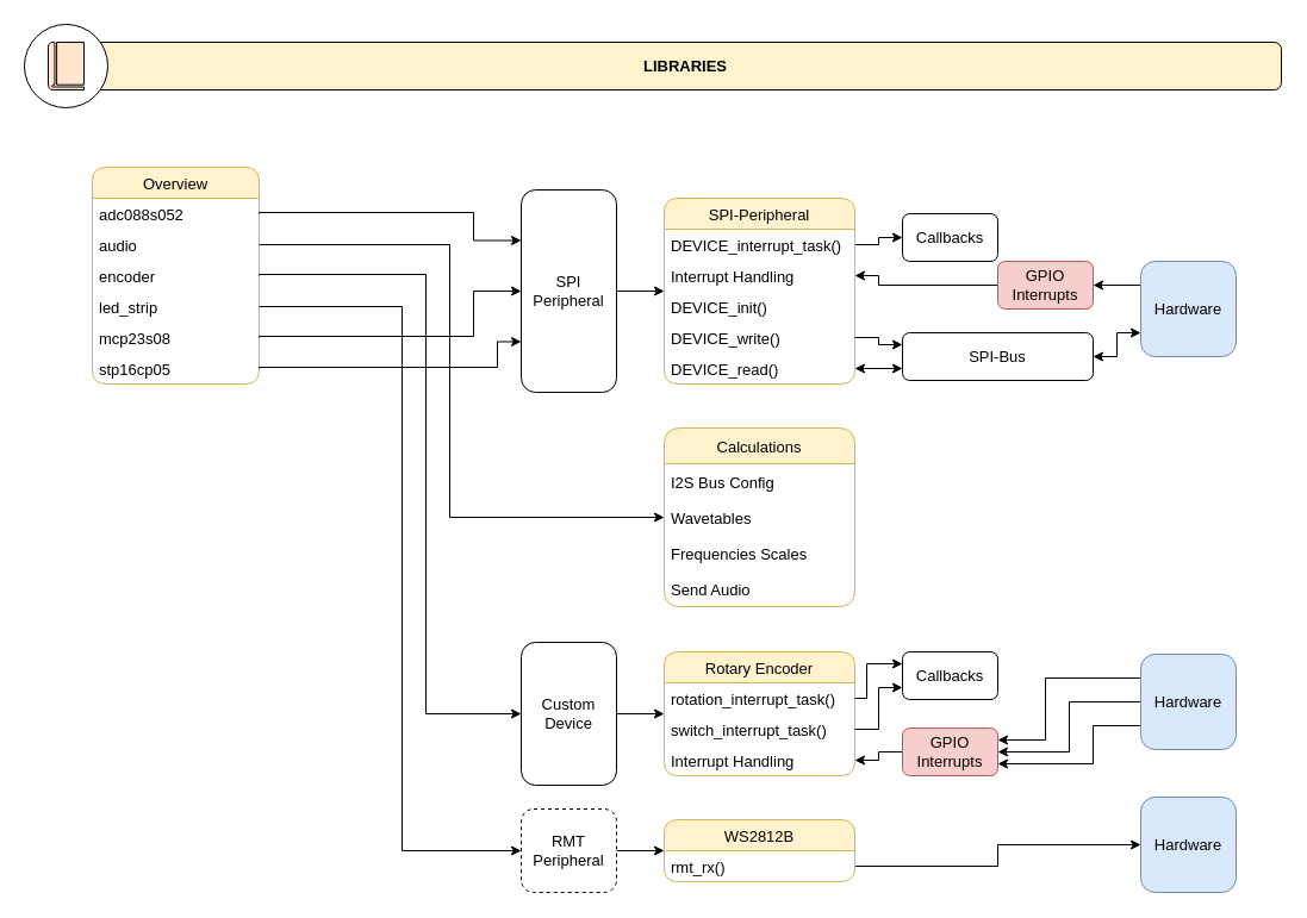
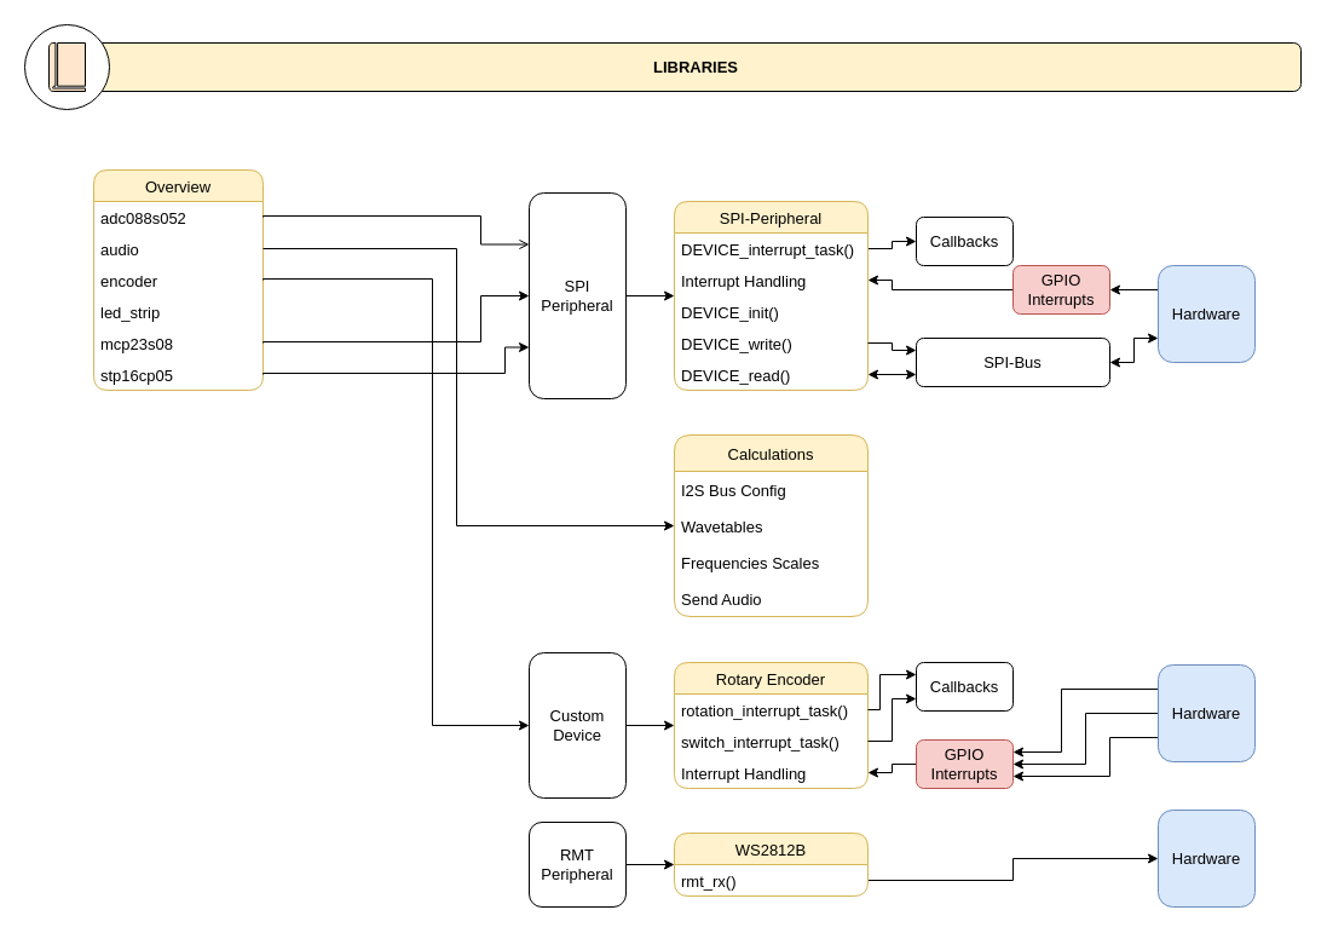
  <mxCell id="0" />
  <mxCell id="1" parent="0" />
  <mxCell id="2" style="edgeStyle=orthogonalEdgeStyle;rounded=0;orthogonalLoop=1;jettySize=auto;html=1;exitX=1;exitY=0.25;exitDx=0;exitDy=0;entryX=0;entryY=0.5;entryDx=0;entryDy=0;fontSize=13;" parent="1" source="3" target="38" edge="1"><mxGeometry relative="1" as="geometry" /></mxCell>
  <mxCell id="3" value="SPI-Peripheral" style="swimlane;fontStyle=0;childLayout=stackLayout;horizontal=1;startSize=26;fillColor=#fff2cc;horizontalStack=0;resizeParent=1;resizeParentMax=0;resizeLast=0;collapsible=1;marginBottom=0;fontSize=13;rounded=1;strokeColor=#d6b656;" parent="1" vertex="1"><mxGeometry x="557" y="166" width="160" height="156" as="geometry"><mxRectangle x="560" y="159" width="110" height="26" as="alternateBounds" /></mxGeometry></mxCell>
  <mxCell id="4" value="DEVICE_interrupt_task()" style="text;strokeColor=none;fillColor=none;align=left;verticalAlign=top;spacingLeft=4;spacingRight=4;overflow=hidden;rotatable=0;points=[[0,0.5],[1,0.5]];portConstraint=eastwest;fontSize=13;" parent="3" vertex="1"><mxGeometry y="26" width="160" height="26" as="geometry" /></mxCell>
  <mxCell id="5" value="Interrupt Handling" style="text;strokeColor=none;fillColor=none;align=left;verticalAlign=top;spacingLeft=4;spacingRight=4;overflow=hidden;rotatable=0;points=[[0,0.5],[1,0.5]];portConstraint=eastwest;fontSize=13;" parent="3" vertex="1"><mxGeometry y="52" width="160" height="26" as="geometry" /></mxCell>
  <mxCell id="6" value="DEVICE_init()" style="text;strokeColor=none;fillColor=none;align=left;verticalAlign=top;spacingLeft=4;spacingRight=4;overflow=hidden;rotatable=0;points=[[0,0.5],[1,0.5]];portConstraint=eastwest;fontSize=13;" parent="3" vertex="1"><mxGeometry y="78" width="160" height="26" as="geometry" /></mxCell>
  <mxCell id="7" value="DEVICE_write()" style="text;strokeColor=none;fillColor=none;align=left;verticalAlign=top;spacingLeft=4;spacingRight=4;overflow=hidden;rotatable=0;points=[[0,0.5],[1,0.5]];portConstraint=eastwest;fontSize=13;" parent="3" vertex="1"><mxGeometry y="104" width="160" height="26" as="geometry" /></mxCell>
  <mxCell id="8" value="DEVICE_read()" style="text;strokeColor=none;fillColor=none;align=left;verticalAlign=top;spacingLeft=4;spacingRight=4;overflow=hidden;rotatable=0;points=[[0,0.5],[1,0.5]];portConstraint=eastwest;fontSize=13;" parent="3" vertex="1"><mxGeometry y="130" width="160" height="26" as="geometry" /></mxCell>
  <mxCell id="9" value="&lt;font style=&quot;font-size: 13px;&quot;&gt;&lt;b style=&quot;font-size: 13px;&quot;&gt;LIBRARIES&lt;/b&gt;&lt;/font&gt;" style="rounded=1;whiteSpace=wrap;html=1;fontSize=13;fillColor=#fff2cc;strokeColor=#000000;" parent="1" vertex="1"><mxGeometry x="75" y="35" width="1000" height="40" as="geometry" /></mxCell>
  <mxCell id="10" value="" style="ellipse;whiteSpace=wrap;html=1;aspect=fixed;fontSize=13;" parent="1" vertex="1"><mxGeometry x="20" y="20" width="70" height="70" as="geometry" /></mxCell>
  <mxCell id="11" value="" style="sketch=0;pointerEvents=1;shadow=0;dashed=0;html=1;strokeColor=#000000;fillColor=#ffe6cc;labelPosition=center;verticalLabelPosition=bottom;verticalAlign=top;outlineConnect=0;align=center;shape=mxgraph.office.concepts.book_journal;fontSize=13;" parent="1" vertex="1"><mxGeometry x="40" y="35" width="30" height="40" as="geometry" /></mxCell>
  <mxCell id="12" value="Overview" style="swimlane;fontStyle=0;childLayout=stackLayout;horizontal=1;startSize=26;fillColor=#fff2cc;horizontalStack=0;resizeParent=1;resizeParentMax=0;resizeLast=0;collapsible=1;marginBottom=0;fontSize=13;rounded=1;strokeColor=#d6b656;" parent="1" vertex="1"><mxGeometry x="77" y="140" width="140" height="182" as="geometry"><mxRectangle x="80" y="160" width="90" height="26" as="alternateBounds" /></mxGeometry></mxCell>
  <mxCell id="13" value="adc088s052" style="text;strokeColor=none;fillColor=none;align=left;verticalAlign=top;spacingLeft=4;spacingRight=4;overflow=hidden;rotatable=0;points=[[0,0.5],[1,0.5]];portConstraint=eastwest;fontSize=13;" parent="12" vertex="1"><mxGeometry y="26" width="140" height="26" as="geometry" /></mxCell>
  <mxCell id="14" value="audio" style="text;strokeColor=none;fillColor=none;align=left;verticalAlign=top;spacingLeft=4;spacingRight=4;overflow=hidden;rotatable=0;points=[[0,0.5],[1,0.5]];portConstraint=eastwest;fontSize=13;" parent="12" vertex="1"><mxGeometry y="52" width="140" height="26" as="geometry" /></mxCell>
  <mxCell id="15" value="encoder" style="text;strokeColor=none;fillColor=none;align=left;verticalAlign=top;spacingLeft=4;spacingRight=4;overflow=hidden;rotatable=0;points=[[0,0.5],[1,0.5]];portConstraint=eastwest;fontSize=13;" parent="12" vertex="1"><mxGeometry y="78" width="140" height="26" as="geometry" /></mxCell>
  <mxCell id="16" value="led_strip" style="text;strokeColor=none;fillColor=none;align=left;verticalAlign=top;spacingLeft=4;spacingRight=4;overflow=hidden;rotatable=0;points=[[0,0.5],[1,0.5]];portConstraint=eastwest;fontSize=13;" parent="12" vertex="1"><mxGeometry y="104" width="140" height="26" as="geometry" /></mxCell>
  <mxCell id="17" value="mcp23s08" style="text;strokeColor=none;fillColor=none;align=left;verticalAlign=top;spacingLeft=4;spacingRight=4;overflow=hidden;rotatable=0;points=[[0,0.5],[1,0.5]];portConstraint=eastwest;fontSize=13;" parent="12" vertex="1"><mxGeometry y="130" width="140" height="26" as="geometry" /></mxCell>
  <mxCell id="18" value="stp16cp05" style="text;strokeColor=none;fillColor=none;align=left;verticalAlign=top;spacingLeft=4;spacingRight=4;overflow=hidden;rotatable=0;points=[[0,0.5],[1,0.5]];portConstraint=eastwest;fontSize=13;" parent="12" vertex="1"><mxGeometry y="156" width="140" height="26" as="geometry" /></mxCell>
  <mxCell id="19" style="edgeStyle=orthogonalEdgeStyle;rounded=0;orthogonalLoop=1;jettySize=auto;html=1;exitX=1;exitY=0.5;exitDx=0;exitDy=0;fontSize=13;" parent="1" source="20" target="3" edge="1"><mxGeometry relative="1" as="geometry" /></mxCell>
  <mxCell id="20" value="&lt;font style=&quot;font-size: 13px;&quot;&gt;SPI&lt;br style=&quot;font-size: 13px;&quot;&gt;Peripheral&lt;/font&gt;" style="rounded=1;whiteSpace=wrap;html=1;fontSize=13;" parent="1" vertex="1"><mxGeometry x="437" y="159" width="80" height="170" as="geometry" /></mxCell>
  <mxCell id="21" style="edgeStyle=orthogonalEdgeStyle;rounded=0;orthogonalLoop=1;jettySize=auto;html=1;exitX=1;exitY=0.5;exitDx=0;exitDy=0;entryX=0;entryY=0.5;entryDx=0;entryDy=0;fontSize=13;" parent="1" source="22" target="24" edge="1"><mxGeometry relative="1" as="geometry" /></mxCell>
  <mxCell id="22" value="&lt;font style=&quot;font-size: 13px;&quot;&gt;Custom Device&lt;/font&gt;" style="rounded=1;whiteSpace=wrap;html=1;fontSize=13;" parent="1" vertex="1"><mxGeometry x="437" y="539" width="80" height="120" as="geometry" /></mxCell>
  <mxCell id="23" style="edgeStyle=orthogonalEdgeStyle;rounded=0;orthogonalLoop=1;jettySize=auto;html=1;exitX=1;exitY=0.5;exitDx=0;exitDy=0;entryX=0;entryY=0.5;entryDx=0;entryDy=0;fontSize=13;" parent="1" source="15" target="22" edge="1"><mxGeometry relative="1" as="geometry"><Array as="points"><mxPoint x="357" y="230" /><mxPoint x="357" y="599" /></Array></mxGeometry></mxCell>
  <mxCell id="24" value="Rotary Encoder" style="swimlane;fontStyle=0;childLayout=stackLayout;horizontal=1;startSize=26;fillColor=#fff2cc;horizontalStack=0;resizeParent=1;resizeParentMax=0;resizeLast=0;collapsible=1;marginBottom=0;fontSize=13;rounded=1;strokeColor=#d6b656;" parent="1" vertex="1"><mxGeometry x="557" y="547" width="160" height="104" as="geometry" /></mxCell>
  <mxCell id="25" value="rotation_interrupt_task()" style="text;strokeColor=none;fillColor=none;align=left;verticalAlign=top;spacingLeft=4;spacingRight=4;overflow=hidden;rotatable=0;points=[[0,0.5],[1,0.5]];portConstraint=eastwest;fontSize=13;" parent="24" vertex="1"><mxGeometry y="26" width="160" height="26" as="geometry" /></mxCell>
  <mxCell id="26" value="switch_interrupt_task()" style="text;strokeColor=none;fillColor=none;align=left;verticalAlign=top;spacingLeft=4;spacingRight=4;overflow=hidden;rotatable=0;points=[[0,0.5],[1,0.5]];portConstraint=eastwest;fontSize=13;" parent="24" vertex="1"><mxGeometry y="52" width="160" height="26" as="geometry" /></mxCell>
  <mxCell id="27" value="Interrupt Handling" style="text;strokeColor=none;fillColor=none;align=left;verticalAlign=top;spacingLeft=4;spacingRight=4;overflow=hidden;rotatable=0;points=[[0,0.5],[1,0.5]];portConstraint=eastwest;fontSize=13;" parent="24" vertex="1"><mxGeometry y="78" width="160" height="26" as="geometry" /></mxCell>
  <mxCell id="28" style="edgeStyle=orthogonalEdgeStyle;rounded=0;orthogonalLoop=1;jettySize=auto;html=1;exitX=1;exitY=0.5;exitDx=0;exitDy=0;fontSize=13;startArrow=none;startFill=0;" parent="1" source="29" target="49" edge="1"><mxGeometry relative="1" as="geometry" /></mxCell>
- <mxCell id="29" value="&lt;font style=&quot;font-size: 13px;&quot;&gt;RMT&lt;br style=&quot;font-size: 13px;&quot;&gt;Peripheral&lt;br style=&quot;font-size: 13px;&quot;&gt;&lt;/font&gt;" style="rounded=1;whiteSpace=wrap;html=1;fontSize=13;dashed=1;" parent="1" vertex="1"><mxGeometry x="437" y="679" width="80" height="70" as="geometry" /></mxCell>
+ <mxCell id="29" value="&lt;font style=&quot;font-size: 13px;&quot;&gt;RMT&lt;br style=&quot;font-size: 13px;&quot;&gt;Peripheral&lt;br style=&quot;font-size: 13px;&quot;&gt;&lt;/font&gt;" style="rounded=1;whiteSpace=wrap;html=1;fontSize=13;" parent="1" vertex="1"><mxGeometry x="437" y="679" width="80" height="70" as="geometry" /></mxCell>
  <mxCell id="30" style="edgeStyle=orthogonalEdgeStyle;rounded=0;orthogonalLoop=1;jettySize=auto;html=1;exitX=0;exitY=0.5;exitDx=0;exitDy=0;entryX=1;entryY=0.5;entryDx=0;entryDy=0;fontSize=13;startArrow=none;startFill=0;" parent="1" source="31" target="5" edge="1"><mxGeometry relative="1" as="geometry"><Array as="points"><mxPoint x="737" y="239" /><mxPoint x="737" y="231" /></Array></mxGeometry></mxCell>
  <mxCell id="31" value="GPIO&lt;br style=&quot;font-size: 13px;&quot;&gt;Interrupts" style="rounded=1;whiteSpace=wrap;html=1;fontSize=13;fillColor=#f8cecc;strokeColor=#b85450;" parent="1" vertex="1"><mxGeometry x="837" y="219" width="80" height="40" as="geometry" /></mxCell>
  <mxCell id="32" style="edgeStyle=orthogonalEdgeStyle;rounded=0;orthogonalLoop=1;jettySize=auto;html=1;exitX=0;exitY=0.25;exitDx=0;exitDy=0;entryX=1;entryY=0.5;entryDx=0;entryDy=0;fontSize=13;" parent="1" source="33" target="31" edge="1"><mxGeometry relative="1" as="geometry" /></mxCell>
  <mxCell id="33" value="Hardware" style="rounded=1;whiteSpace=wrap;html=1;fontSize=13;fillColor=#dae8fc;strokeColor=#6c8ebf;" parent="1" vertex="1"><mxGeometry x="957" y="219" width="80" height="80" as="geometry" /></mxCell>
  <mxCell id="34" style="edgeStyle=orthogonalEdgeStyle;rounded=0;orthogonalLoop=1;jettySize=auto;html=1;exitX=1;exitY=0.5;exitDx=0;exitDy=0;entryX=0;entryY=0.75;entryDx=0;entryDy=0;fontSize=13;startArrow=classic;startFill=1;" parent="1" source="36" target="33" edge="1"><mxGeometry relative="1" as="geometry" /></mxCell>
  <mxCell id="35" style="edgeStyle=orthogonalEdgeStyle;rounded=0;orthogonalLoop=1;jettySize=auto;html=1;exitX=0;exitY=0.75;exitDx=0;exitDy=0;entryX=1;entryY=0.5;entryDx=0;entryDy=0;fontSize=13;startArrow=classic;startFill=1;" parent="1" source="36" target="8" edge="1"><mxGeometry relative="1" as="geometry" /></mxCell>
  <mxCell id="36" value="SPI-Bus" style="rounded=1;whiteSpace=wrap;html=1;fontSize=13;" parent="1" vertex="1"><mxGeometry x="757" y="279" width="160" height="40" as="geometry" /></mxCell>
  <mxCell id="37" style="edgeStyle=orthogonalEdgeStyle;rounded=0;orthogonalLoop=1;jettySize=auto;html=1;exitX=1;exitY=0.5;exitDx=0;exitDy=0;entryX=0;entryY=0.25;entryDx=0;entryDy=0;fontSize=13;" parent="1" source="7" target="36" edge="1"><mxGeometry relative="1" as="geometry" /></mxCell>
  <mxCell id="38" value="Callbacks" style="rounded=1;whiteSpace=wrap;html=1;fontSize=13;" parent="1" vertex="1"><mxGeometry x="757" y="179" width="80" height="40" as="geometry" /></mxCell>
  <mxCell id="39" style="edgeStyle=orthogonalEdgeStyle;rounded=0;orthogonalLoop=1;jettySize=auto;html=1;exitX=0;exitY=0.5;exitDx=0;exitDy=0;entryX=1;entryY=0.5;entryDx=0;entryDy=0;fontSize=13;startArrow=none;startFill=0;" parent="1" source="42" target="44" edge="1"><mxGeometry relative="1" as="geometry" /></mxCell>
  <mxCell id="40" style="edgeStyle=orthogonalEdgeStyle;rounded=0;orthogonalLoop=1;jettySize=auto;html=1;exitX=0;exitY=0.25;exitDx=0;exitDy=0;entryX=1;entryY=0.25;entryDx=0;entryDy=0;fontSize=13;startArrow=none;startFill=0;" parent="1" source="42" target="44" edge="1"><mxGeometry relative="1" as="geometry"><Array as="points"><mxPoint x="877" y="569" /><mxPoint x="877" y="621" /></Array></mxGeometry></mxCell>
  <mxCell id="41" style="edgeStyle=orthogonalEdgeStyle;rounded=0;orthogonalLoop=1;jettySize=auto;html=1;exitX=0;exitY=0.75;exitDx=0;exitDy=0;entryX=1;entryY=0.75;entryDx=0;entryDy=0;fontSize=13;startArrow=none;startFill=0;" parent="1" source="42" target="44" edge="1"><mxGeometry relative="1" as="geometry"><Array as="points"><mxPoint x="917" y="609" /><mxPoint x="917" y="641" /></Array></mxGeometry></mxCell>
  <mxCell id="42" value="Hardware" style="rounded=1;whiteSpace=wrap;html=1;fontSize=13;fillColor=#dae8fc;strokeColor=#6c8ebf;" parent="1" vertex="1"><mxGeometry x="957" y="549" width="80" height="80" as="geometry" /></mxCell>
  <mxCell id="43" style="edgeStyle=orthogonalEdgeStyle;rounded=0;orthogonalLoop=1;jettySize=auto;html=1;exitX=0;exitY=0.5;exitDx=0;exitDy=0;entryX=1;entryY=0.5;entryDx=0;entryDy=0;fontSize=13;startArrow=none;startFill=0;" parent="1" source="44" target="27" edge="1"><mxGeometry relative="1" as="geometry" /></mxCell>
  <mxCell id="44" value="GPIO&lt;br style=&quot;font-size: 13px;&quot;&gt;Interrupts" style="rounded=1;whiteSpace=wrap;html=1;fontSize=13;fillColor=#f8cecc;strokeColor=#b85450;" parent="1" vertex="1"><mxGeometry x="757" y="611" width="80" height="40" as="geometry" /></mxCell>
  <mxCell id="45" value="Callbacks" style="rounded=1;whiteSpace=wrap;html=1;fontSize=13;" parent="1" vertex="1"><mxGeometry x="757" y="547" width="80" height="40" as="geometry" /></mxCell>
  <mxCell id="46" style="edgeStyle=orthogonalEdgeStyle;rounded=0;orthogonalLoop=1;jettySize=auto;html=1;exitX=1;exitY=0.5;exitDx=0;exitDy=0;entryX=0;entryY=0.25;entryDx=0;entryDy=0;fontSize=13;startArrow=none;startFill=0;" parent="1" source="25" target="45" edge="1"><mxGeometry relative="1" as="geometry"><Array as="points"><mxPoint x="727" y="586" /><mxPoint x="727" y="557" /></Array></mxGeometry></mxCell>
  <mxCell id="47" style="edgeStyle=orthogonalEdgeStyle;rounded=0;orthogonalLoop=1;jettySize=auto;html=1;exitX=1;exitY=0.5;exitDx=0;exitDy=0;entryX=0;entryY=0.75;entryDx=0;entryDy=0;fontSize=13;startArrow=none;startFill=0;" parent="1" source="26" target="45" edge="1"><mxGeometry relative="1" as="geometry"><Array as="points"><mxPoint x="737" y="612" /><mxPoint x="737" y="577" /></Array></mxGeometry></mxCell>
  <mxCell id="48" style="edgeStyle=orthogonalEdgeStyle;rounded=0;orthogonalLoop=1;jettySize=auto;html=1;exitX=1;exitY=0.75;exitDx=0;exitDy=0;entryX=0;entryY=0.5;entryDx=0;entryDy=0;fontSize=13;startArrow=none;startFill=0;" parent="1" source="49" target="51" edge="1"><mxGeometry relative="1" as="geometry" /></mxCell>
  <mxCell id="49" value="WS2812B" style="swimlane;fontStyle=0;childLayout=stackLayout;horizontal=1;startSize=26;fillColor=#fff2cc;horizontalStack=0;resizeParent=1;resizeParentMax=0;resizeLast=0;collapsible=1;marginBottom=0;fontSize=13;rounded=1;strokeColor=#d6b656;" parent="1" vertex="1"><mxGeometry x="557" y="688" width="160" height="52" as="geometry" /></mxCell>
  <mxCell id="50" value="rmt_rx()" style="text;strokeColor=none;fillColor=none;align=left;verticalAlign=top;spacingLeft=4;spacingRight=4;overflow=hidden;rotatable=0;points=[[0,0.5],[1,0.5]];portConstraint=eastwest;fontSize=13;" parent="49" vertex="1"><mxGeometry y="26" width="160" height="26" as="geometry" /></mxCell>
  <mxCell id="51" value="Hardware" style="rounded=1;whiteSpace=wrap;html=1;fontSize=13;fillColor=#dae8fc;strokeColor=#6c8ebf;" parent="1" vertex="1"><mxGeometry x="957" y="669" width="80" height="80" as="geometry" /></mxCell>
  <mxCell id="52" value="Calculations" style="swimlane;fontStyle=0;childLayout=stackLayout;horizontal=1;startSize=30;horizontalStack=0;resizeParent=1;resizeParentMax=0;resizeLast=0;collapsible=1;marginBottom=0;fontSize=13;rounded=1;fillColor=#fff2cc;strokeColor=#d6b656;" parent="1" vertex="1"><mxGeometry x="557" y="359" width="160" height="150" as="geometry" /></mxCell>
  <mxCell id="53" value="I2S Bus Config" style="text;strokeColor=none;fillColor=none;align=left;verticalAlign=middle;spacingLeft=4;spacingRight=4;overflow=hidden;points=[[0,0.5],[1,0.5]];portConstraint=eastwest;rotatable=0;fontSize=13;" parent="52" vertex="1"><mxGeometry y="30" width="160" height="30" as="geometry" /></mxCell>
  <mxCell id="54" value="Wavetables" style="text;strokeColor=none;fillColor=none;align=left;verticalAlign=middle;spacingLeft=4;spacingRight=4;overflow=hidden;points=[[0,0.5],[1,0.5]];portConstraint=eastwest;rotatable=0;fontSize=13;" parent="52" vertex="1"><mxGeometry y="60" width="160" height="30" as="geometry" /></mxCell>
  <mxCell id="55" value="Frequencies Scales" style="text;strokeColor=none;fillColor=none;align=left;verticalAlign=middle;spacingLeft=4;spacingRight=4;overflow=hidden;points=[[0,0.5],[1,0.5]];portConstraint=eastwest;rotatable=0;fontSize=13;" parent="52" vertex="1"><mxGeometry y="90" width="160" height="30" as="geometry" /></mxCell>
  <mxCell id="56" value="Send Audio" style="text;strokeColor=none;fillColor=none;align=left;verticalAlign=middle;spacingLeft=4;spacingRight=4;overflow=hidden;points=[[0,0.5],[1,0.5]];portConstraint=eastwest;rotatable=0;fontSize=13;" parent="52" vertex="1"><mxGeometry y="120" width="160" height="30" as="geometry" /></mxCell>
  <mxCell id="57" style="edgeStyle=orthogonalEdgeStyle;rounded=0;orthogonalLoop=1;jettySize=auto;html=1;exitX=1;exitY=0.5;exitDx=0;exitDy=0;entryX=0;entryY=0.75;entryDx=0;entryDy=0;fontSize=13;startArrow=none;startFill=0;" parent="1" source="18" target="20" edge="1"><mxGeometry relative="1" as="geometry"><Array as="points"><mxPoint x="417" y="308" /><mxPoint x="417" y="287" /></Array></mxGeometry></mxCell>
  <mxCell id="58" style="edgeStyle=orthogonalEdgeStyle;rounded=0;orthogonalLoop=1;jettySize=auto;html=1;exitX=1;exitY=0.5;exitDx=0;exitDy=0;fontSize=13;startArrow=none;startFill=0;" parent="1" source="17" target="20" edge="1"><mxGeometry relative="1" as="geometry"><Array as="points"><mxPoint x="397" y="282" /><mxPoint x="397" y="244" /></Array></mxGeometry></mxCell>
- <mxCell id="59" style="edgeStyle=orthogonalEdgeStyle;rounded=0;orthogonalLoop=1;jettySize=auto;html=1;exitX=1;exitY=0.5;exitDx=0;exitDy=0;entryX=0;entryY=0.25;entryDx=0;entryDy=0;fontSize=13;startArrow=none;startFill=0;" parent="1" source="13" target="20" edge="1"><mxGeometry relative="1" as="geometry"><Array as="points"><mxPoint x="217" y="178" /><mxPoint x="397" y="178" /><mxPoint x="397" y="202" /></Array></mxGeometry></mxCell>
+ <mxCell id="59" style="edgeStyle=orthogonalEdgeStyle;rounded=0;orthogonalLoop=1;jettySize=auto;html=1;exitX=1;exitY=0.5;exitDx=0;exitDy=0;entryX=0;entryY=0.25;entryDx=0;entryDy=0;fontSize=13;startArrow=none;startFill=0;endArrow=open;" parent="1" source="13" target="20" edge="1"><mxGeometry relative="1" as="geometry"><Array as="points"><mxPoint x="217" y="178" /><mxPoint x="397" y="178" /><mxPoint x="397" y="202" /></Array></mxGeometry></mxCell>
  <mxCell id="60" style="edgeStyle=orthogonalEdgeStyle;rounded=0;orthogonalLoop=1;jettySize=auto;html=1;exitX=1;exitY=0.5;exitDx=0;exitDy=0;entryX=0;entryY=0.5;entryDx=0;entryDy=0;fontSize=13;startArrow=none;startFill=0;" parent="1" source="14" target="54" edge="1"><mxGeometry relative="1" as="geometry"><Array as="points"><mxPoint x="377" y="205" /><mxPoint x="377" y="434" /></Array></mxGeometry></mxCell>
- <mxCell id="61" style="edgeStyle=orthogonalEdgeStyle;rounded=0;orthogonalLoop=1;jettySize=auto;html=1;exitX=1;exitY=0.5;exitDx=0;exitDy=0;entryX=0;entryY=0.5;entryDx=0;entryDy=0;fontSize=13;startArrow=none;startFill=0;" parent="1" source="16" target="29" edge="1"><mxGeometry relative="1" as="geometry"><Array as="points"><mxPoint x="337" y="257" /><mxPoint x="337" y="714" /></Array></mxGeometry></mxCell>
